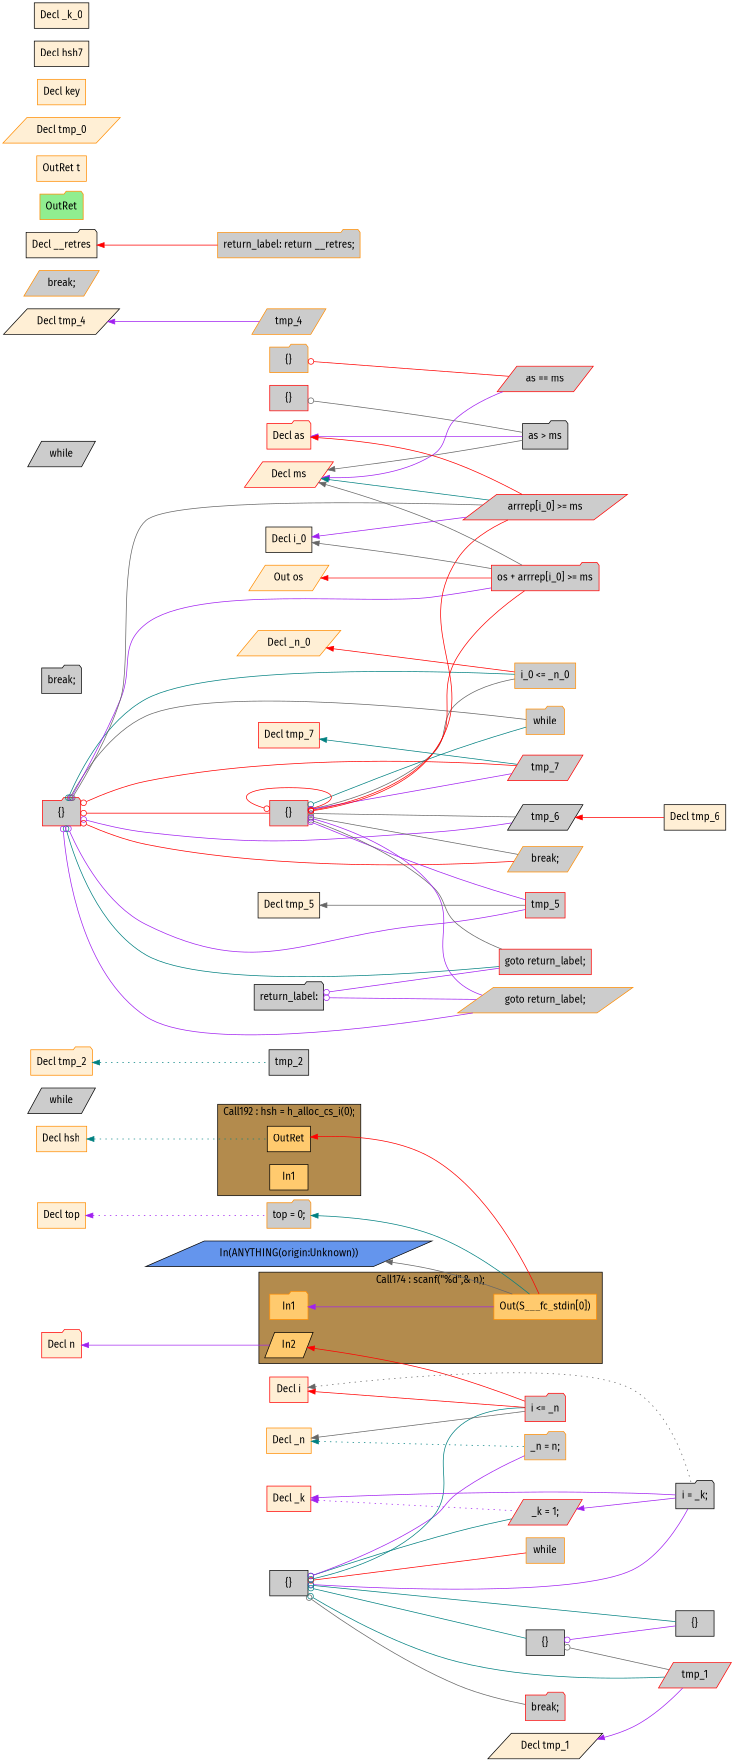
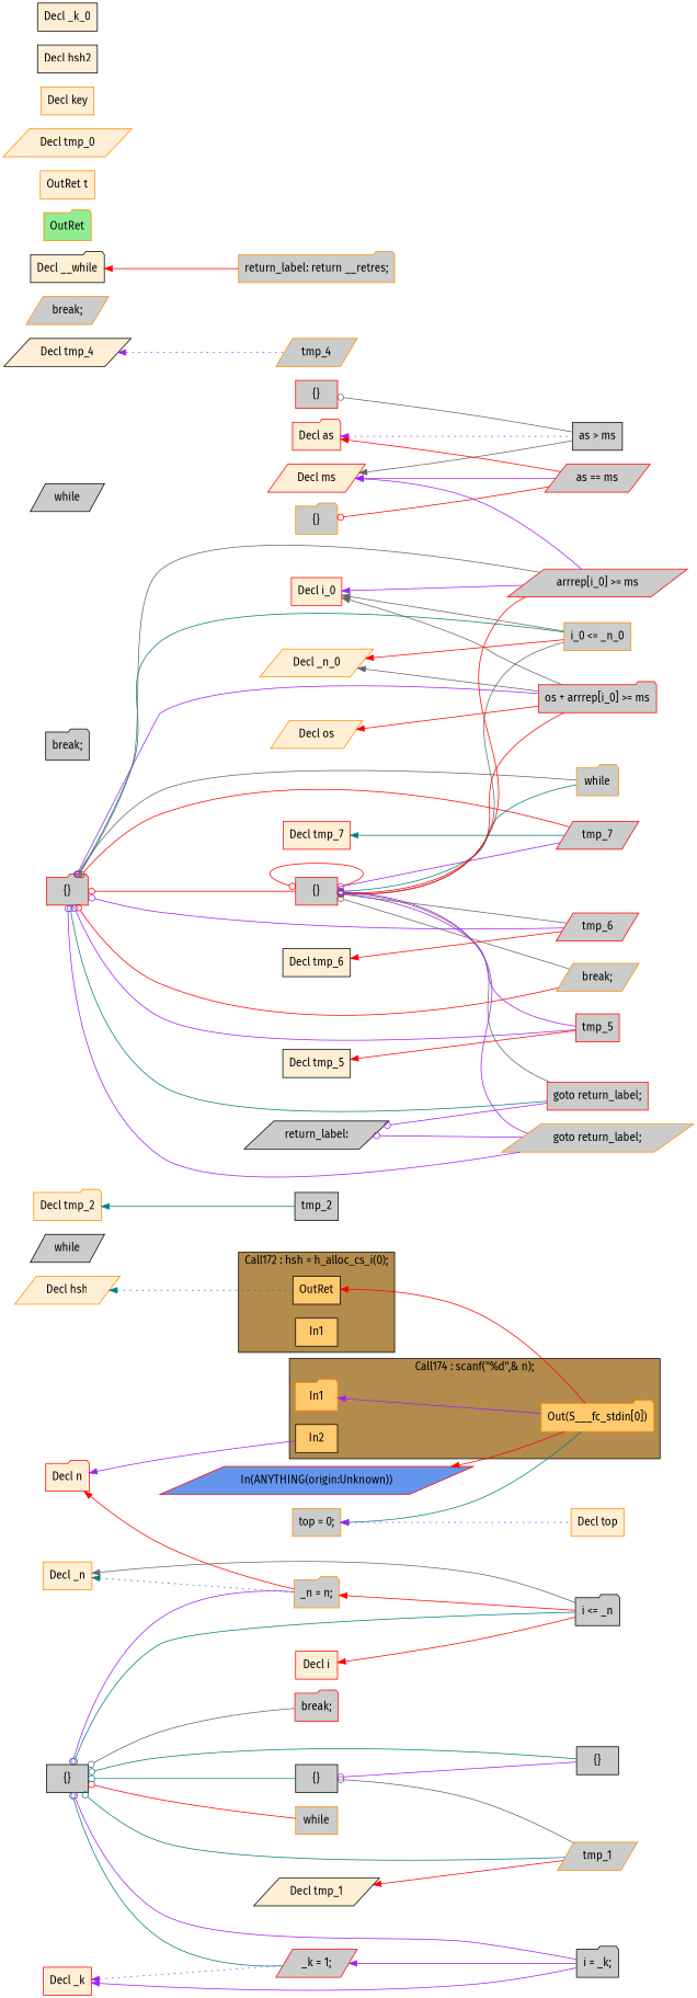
  digraph {
    fontname="Fira Sans"
    rankdir=LR
    node [color=darkorange fillcolor="#CCCCCC" fontname="Fira Sans" shape=box style=filled]
    edge [color=purple dir=back fontname="Fira Sans" arrowtail=odot]
    n1 [color=black fillcolor="#FFCA6E" label=OutRet]
    n2 [color=black fillcolor="#FFCA6E" label=In1]
    n3 [fillcolor="#FFCA6E" label=In1 shape=folder]
-   n4 [color=black fillcolor="#FFCA6E" label=In2 shape=parallelogram]
-   n5 [fillcolor="#FFCA6E" label="Out(S___fc_stdin[0])"]
-   n6 [label="top = 0;" shape=folder]
+   n4 [color=black fillcolor="#FFCA6E" label=In2]
+   n5 [fillcolor="#FFCA6E" label="Out(S___fc_stdin[0])" shape=folder]
+   n6 [label="top = 0;"]
    n7 [color=black label="{}"]
    n8 [color=red label="_k = 1;" shape=parallelogram]
    n9 [label="_n = n;" shape=folder]
    n10 [color=black label="i = _k;" shape=folder]
    n11 [label=while]
-   n12 [color=red label="i <= _n" shape=folder]
+   n12 [color=black label="i <= _n" shape=folder]
    n13 [color=black label="{}"]
-   n14 [color=red label=tmp_1 shape=parallelogram]
+   n14 [label=tmp_1 shape=parallelogram]
    n15 [color=black label="{}"]
    n16 [color=red label="break;" shape=folder]
    n17 [color=black label=while shape=parallelogram]
    n18 [color=black label=tmp_2]
    n19 [color=red label="{}"]
-   n20 [color=black label="as > ms" shape=folder]
+   n20 [color=black label="as > ms"]
    n21 [color=black label="break;" shape=folder]
    n22 [color=black label=while shape=parallelogram]
    n23 [label=tmp_4 shape=parallelogram]
    n24 [label="{}" shape=folder]
    n25 [color=red label="as == ms" shape=parallelogram]
    n26 [label="break;" shape=parallelogram]
    n27 [color=red label="{}" shape=folder]
    n28 [label=while shape=folder]
    n29 [label="i_0 <= _n_0"]
    n30 [color=red label="{}"]
    n31 [color=red label=tmp_7 shape=parallelogram]
    n32 [color=red label="os + arrrep[i_0] >= ms" shape=folder]
-   n33 [color=black label=tmp_6 shape=parallelogram]
+   n33 [color=red label=tmp_6 shape=parallelogram]
    n34 [color=red label="arrrep[i_0] >= ms" shape=parallelogram]
    n35 [color=red label=tmp_5]
    n36 [label="break;" shape=parallelogram]
    n37 [color=red label="goto return_label;"]
    n38 [label="goto return_label;" shape=parallelogram]
-   n39 [color=black label="return_label:" shape=folder]
+   n39 [color=black label="return_label:" shape=parallelogram]
    n40 [label="return_label: return __retres;" shape=folder]
-   n41 [fillcolor="#FFEFD5" label="Decl hsh"]
+   n41 [fillcolor="#FFEFD5" label="Decl hsh" shape=parallelogram]
    n42 [fillcolor="#90EE90" label=OutRet shape=folder]
    n43 [fillcolor="#FFEFD5" label="Decl top"]
-   n44 [color=black fillcolor="#6495ED" label="In(ANYTHING(origin:Unknown))" shape=parallelogram]
+   n44 [color=red fillcolor="#6495ED" label="In(ANYTHING(origin:Unknown))" shape=parallelogram]
    n45 [color=red fillcolor="#FFEFD5" label="Decl n" shape=folder]
    n46 [color=red fillcolor="#FFEFD5" label="Decl _k"]
    n47 [fillcolor="#FFEFD5" label="Decl _n"]
    n48 [color=red fillcolor="#FFEFD5" label="Decl i"]
    n49 [fillcolor="#FFEFD5" label="OutRet t"]
    n50 [fillcolor="#FFEFD5" label="Decl tmp_0" shape=parallelogram]
    n51 [color=black fillcolor="#FFEFD5" label="Decl tmp_1" shape=parallelogram]
    n52 [color=red fillcolor="#FFEFD5" label="Decl ms" shape=parallelogram]
    n53 [color=red fillcolor="#FFEFD5" label="Decl as" shape=folder]
    n54 [fillcolor="#FFEFD5" label="Decl key"]
    n55 [fillcolor="#FFEFD5" label="Decl tmp_2" shape=folder]
-   n56 [color=black fillcolor="#FFEFD5" label="Decl hsh7"]
+   n56 [color=black fillcolor="#FFEFD5" label="Decl hsh2"]
    n57 [color=black fillcolor="#FFEFD5" label="Decl tmp_4" shape=parallelogram]
    n58 [color=black fillcolor="#FFEFD5" label="Decl _k_0"]
    n59 [fillcolor="#FFEFD5" label="Decl _n_0" shape=parallelogram]
-   n60 [color=black fillcolor="#FFEFD5" label="Decl i_0"]
-   n61 [fillcolor="#FFEFD5" label="Out os" shape=parallelogram]
+   n60 [color=red fillcolor="#FFEFD5" label="Decl i_0"]
+   n61 [fillcolor="#FFEFD5" label="Decl os" shape=parallelogram]
    n62 [color=black fillcolor="#FFEFD5" label="Decl tmp_5"]
    n63 [color=black fillcolor="#FFEFD5" label="Decl tmp_6"]
    n64 [color=red fillcolor="#FFEFD5" label="Decl tmp_7"]
-   n65 [color=black fillcolor="#FFEFD5" label="Decl __retres" shape=folder]
+   n65 [color=black fillcolor="#FFEFD5" label="Decl __while" shape=folder]
    subgraph cluster_1 {
      fillcolor="#B38B4D"
-     label="Call192 : hsh = h_alloc_cs_i(0);"
+     label="Call172 : hsh = h_alloc_cs_i(0);"
      style=filled
      n1
      n2
    }
    subgraph cluster_2 {
      fillcolor="#B38B4D"
      label="Call174 : scanf(\"%d\",& n);"
      style=filled
      n3
      n4
      n5
    }
    n1 -> n5 [color=red arrowtail=""]
    n3 -> n5 [arrowtail=""]
    n6 -> n5 [color=teal arrowtail=""]
    n7 -> n8 [color=teal]
    n7 -> n9
    n7 -> n10
    n7 -> n11 [color=red]
    n7 -> n12 [color=teal]
    n7 -> n13 [color=teal]
    n7 -> n14 [color=teal]
    n7 -> n15 [color=teal]
    n7 -> n16 [color=gray40]
    n8 -> n10 [arrowtail=""]
-   n4 -> n12 [color=red arrowtail=""]
+   n9 -> n12 [color=red arrowtail=""]
    n13 -> n14 [color=gray40]
    n13 -> n15
    n19 -> n20 [color=gray40]
    n24 -> n25 [color=red]
    n27 -> n28 [color=gray40]
    n27 -> n29 [color=teal]
    n27 -> n30 [color=red]
    n27 -> n31 [color=red]
    n27 -> n32
    n27 -> n33
    n27 -> n34 [color=gray40]
    n27 -> n35
    n27 -> n36 [color=red]
    n27 -> n37 [color=teal]
    n27 -> n38
    n30 -> n28 [color=teal]
    n30 -> n29 [color=gray40]
    n30 -> n30 [color=red]
    n30 -> n31
    n30 -> n32 [color=red]
    n30 -> n33 [color=gray40]
    n30 -> n34 [color=red]
    n30 -> n35
    n30 -> n36 [color=gray40]
    n30 -> n37 [color=gray40]
    n30 -> n38
    n39 -> n37
    n39 -> n38
    n41 -> n1 [color=teal style=dotted arrowtail=""]
-   n43 -> n6 [style=dotted arrowtail=""]
-   n44 -> n5 [color=gray40 arrowtail=""]
+   n6 -> n43 [style=dotted arrowtail=""]
+   n44 -> n5 [color=red arrowtail=""]
    n45 -> n4 [arrowtail=""]
+   n45 -> n9 [color=red arrowtail=""]
    n46 -> n8 [style=dotted arrowtail=""]
    n46 -> n10 [arrowtail=""]
    n47 -> n9 [color=teal style=dotted arrowtail=""]
    n47 -> n12 [color=gray40 arrowtail=""]
-   n48 -> n10 [color=gray40 style=dotted arrowtail=""]
    n48 -> n12 [color=red arrowtail=""]
-   n51 -> n14 [arrowtail=""]
+   n51 -> n14 [color=red arrowtail=""]
    n52 -> n20 [color=gray40 arrowtail=""]
    n52 -> n25 [arrowtail=""]
-   n52 -> n32 [color=gray40 arrowtail=""]
-   n52 -> n34 [color=teal arrowtail=""]
-   n53 -> n20 [arrowtail=""]
-   n53 -> n34 [color=red arrowtail=""]
-   n55 -> n18 [color=teal style=dotted arrowtail=""]
-   n57 -> n23 [arrowtail=""]
+   n59 -> n32 [color=gray40 arrowtail=""]
+   n52 -> n34 [arrowtail=""]
+   n53 -> n20 [style=dotted arrowtail=""]
+   n53 -> n25 [color=red arrowtail=""]
+   n55 -> n18 [color=teal arrowtail=""]
+   n57 -> n23 [style=dotted arrowtail=""]
    n59 -> n29 [color=red arrowtail=""]
+   n60 -> n29 [color=gray40 arrowtail=""]
    n60 -> n32 [color=gray40 arrowtail=""]
    n60 -> n34 [arrowtail=""]
    n61 -> n32 [color=red arrowtail=""]
-   n62 -> n35 [color=gray40 arrowtail=""]
-   n33 -> n63 [color=red arrowtail=""]
+   n62 -> n35 [color=red arrowtail=""]
+   n63 -> n33 [color=red arrowtail=""]
    n64 -> n31 [color=teal arrowtail=""]
    n65 -> n40 [color=red arrowtail=""]
  }
